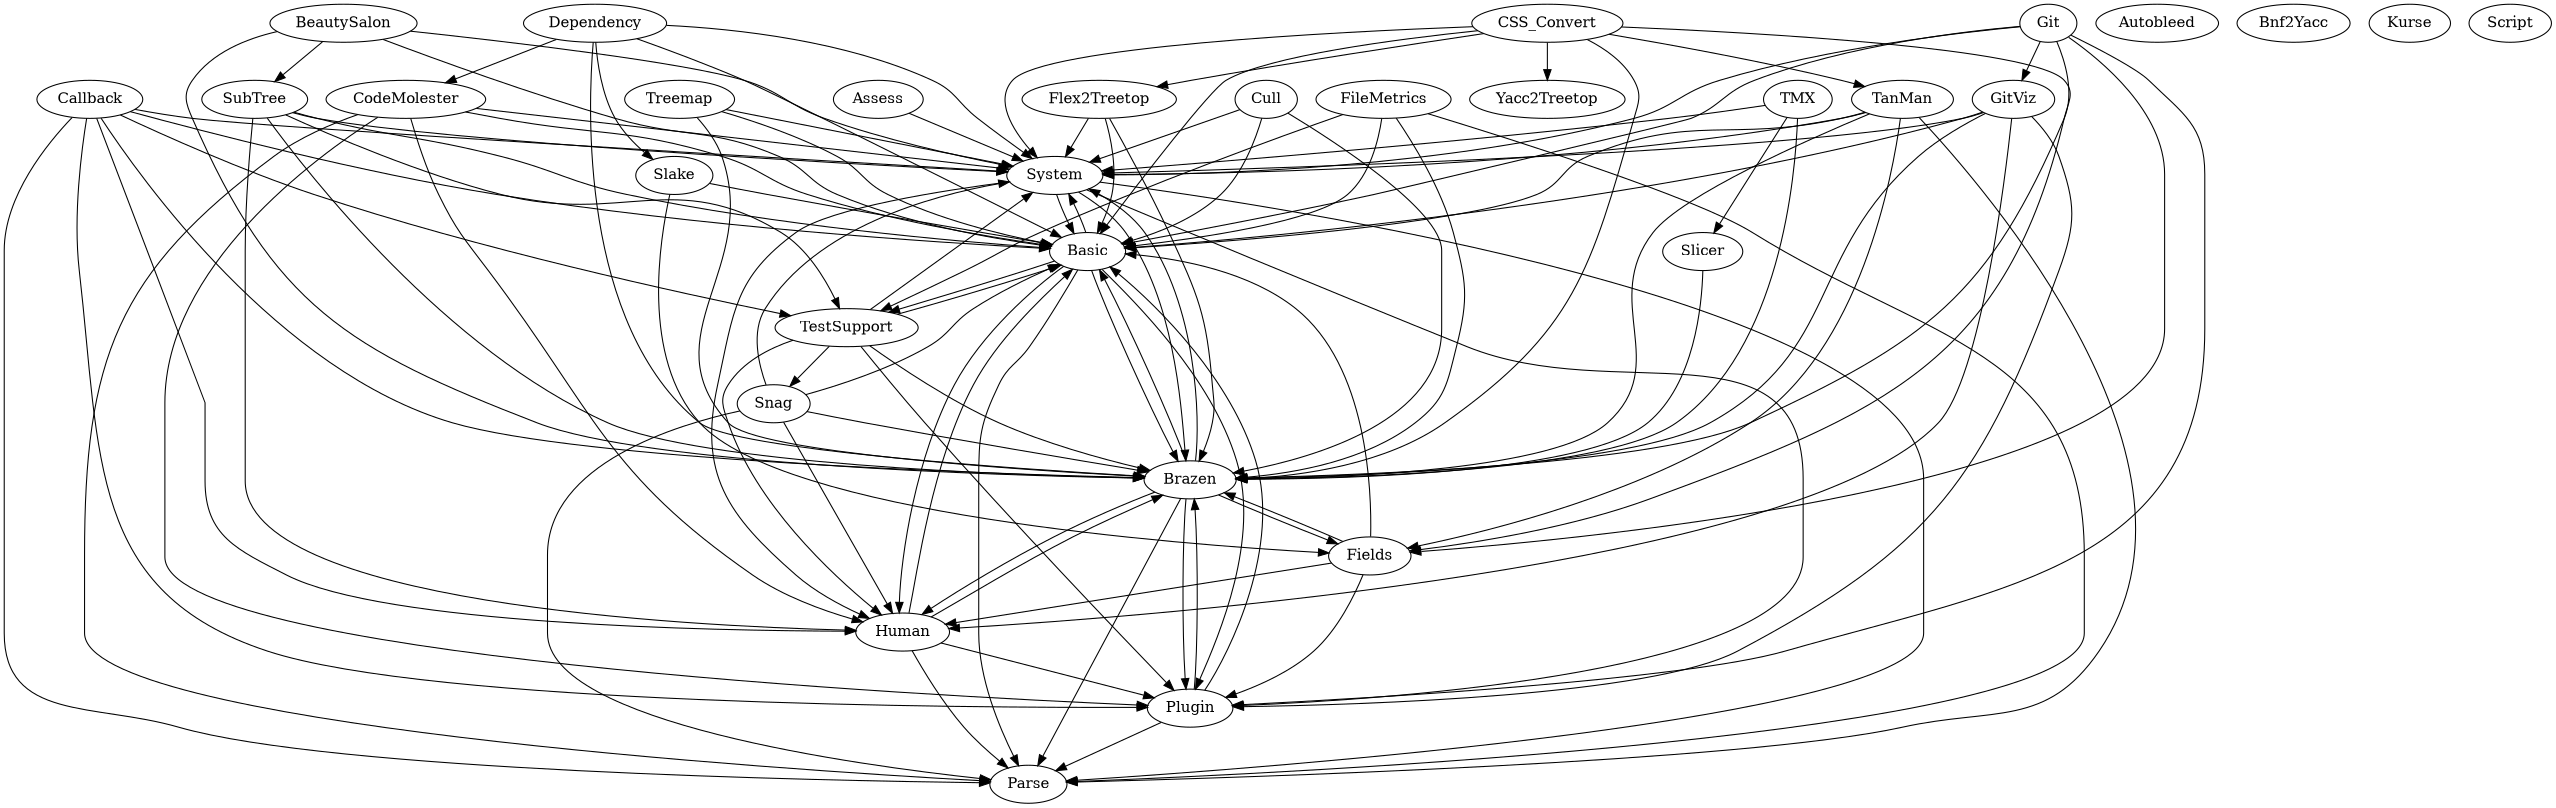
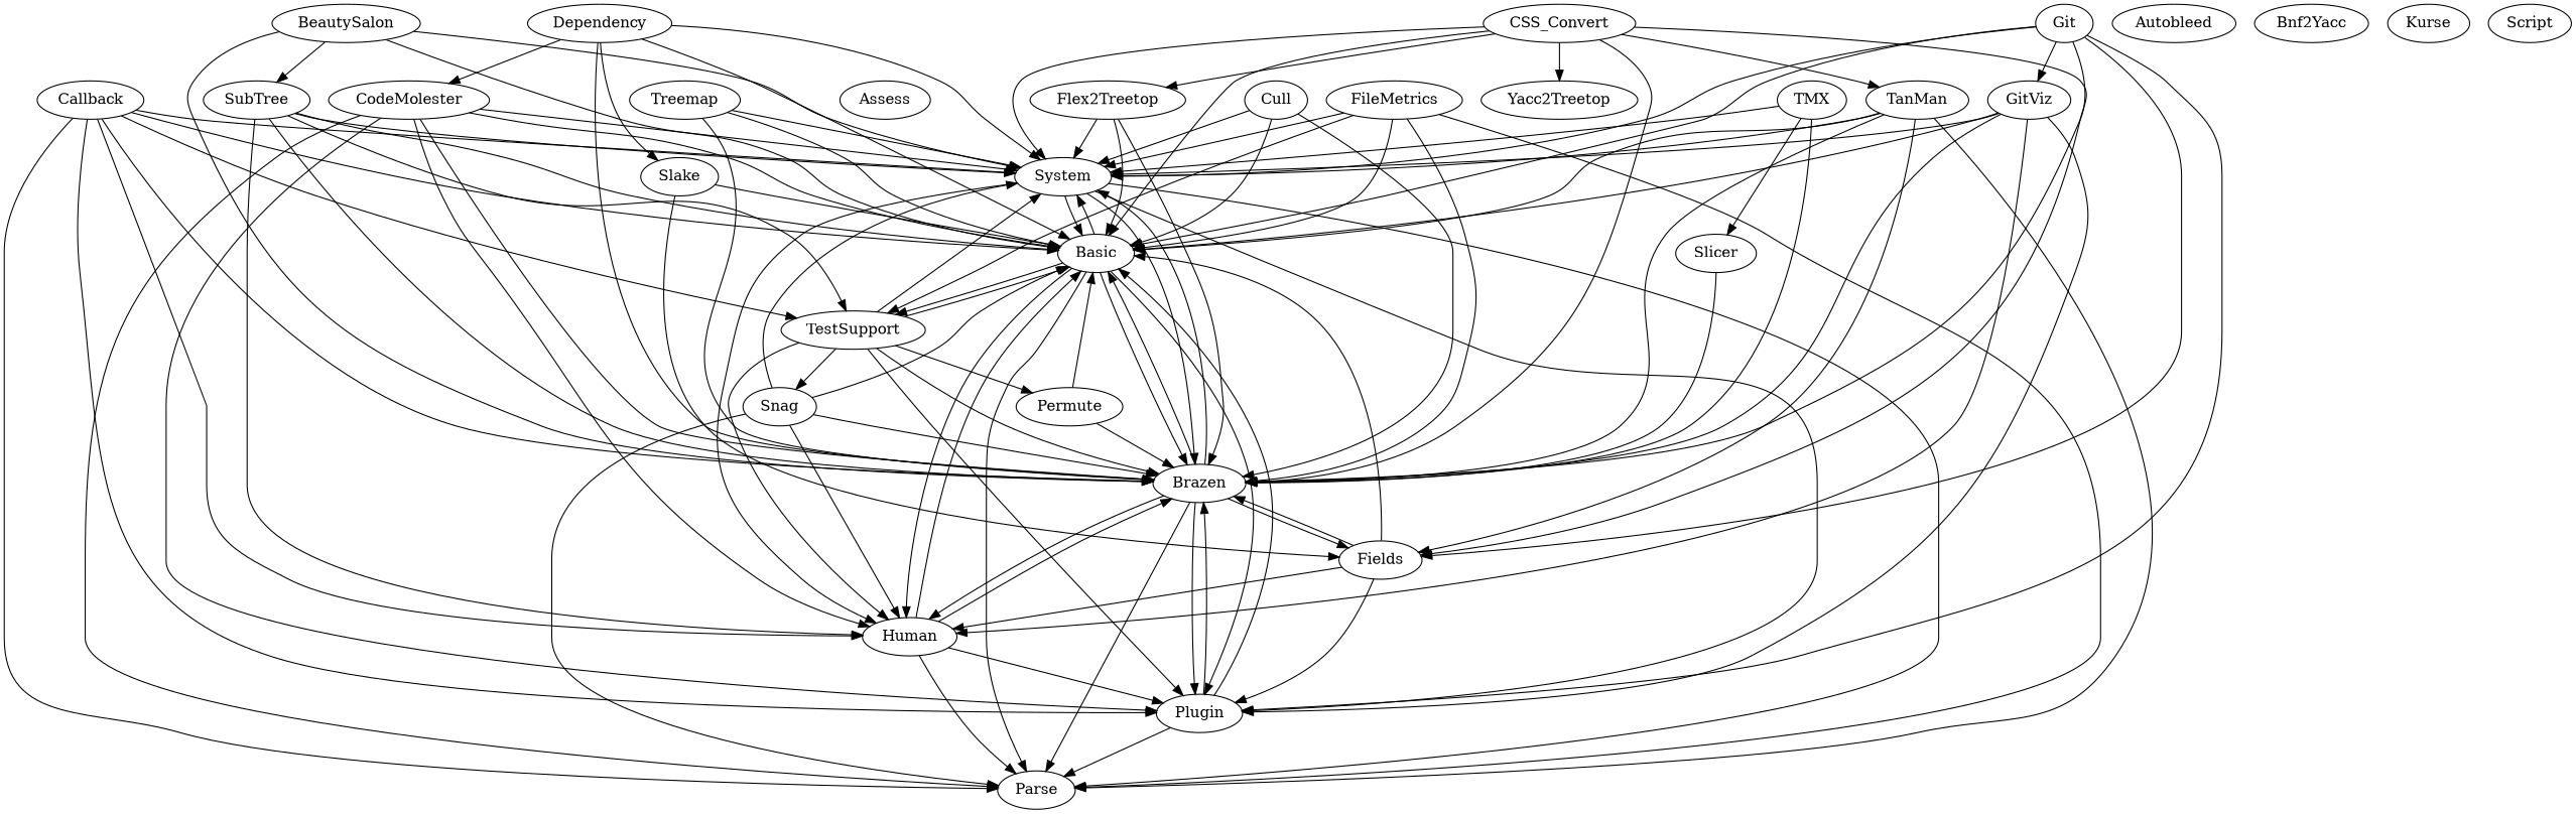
  digraph {
    n1 [label=Assess]
    n2 [label=Autobleed]
    n3 [label=Basic]
    n4 [label=Brazen]
    n5 [label=Human]
    n6 [label=Parse]
    n7 [label=Plugin]
    n8 [label=System]
    n9 [label=TestSupport]
    n10 [label=Fields]
+   n11 [label=Permute]
    n12 [label=Snag]
    n13 [label=BeautySalon]
    n14 [label=SubTree]
    n15 [label=Bnf2Yacc]
    n16 [label=Callback]
    n17 [label=CodeMolester]
    n18 [label=CSS_Convert]
    n19 [label=Flex2Treetop]
    n20 [label=TanMan]
    n21 [label=Yacc2Treetop]
    n22 [label=Cull]
    n23 [label=Dependency]
    n24 [label=Slake]
    n25 [label=FileMetrics]
    n26 [label=Git]
    n27 [label=GitViz]
    n28 [label=Kurse]
    n29 [label=Script]
    n30 [label=Slicer]
    n31 [label=TMX]
    n32 [label=Treemap]
    n3 -> n4
    n3 -> n5
    n3 -> n6
    n3 -> n7
    n3 -> n8
    n3 -> n9
    n4 -> n3
    n4 -> n5
    n4 -> n6
    n4 -> n7
    n4 -> n8
    n4 -> n10
    n5 -> n3
    n5 -> n4
    n5 -> n6
    n5 -> n7
    n7 -> n3
    n7 -> n4
    n7 -> n6
    n8 -> n3
    n8 -> n4
    n8 -> n5
    n8 -> n6
    n8 -> n7
    n9 -> n3
    n9 -> n4
    n9 -> n5
    n9 -> n7
    n9 -> n8
+   n9 -> n11
    n9 -> n12
    n10 -> n3
    n10 -> n4
    n10 -> n5
    n10 -> n7
+   n11 -> n3
+   n11 -> n4
    n12 -> n3
    n12 -> n4
    n12 -> n5
    n12 -> n6
    n12 -> n8
    n13 -> n3
    n13 -> n4
    n13 -> n8
    n13 -> n14
    n14 -> n3
    n14 -> n4
    n14 -> n5
    n14 -> n8
    n14 -> n9
    n16 -> n3
    n16 -> n4
    n16 -> n5
    n16 -> n6
    n16 -> n7
    n16 -> n8
    n16 -> n9
    n17 -> n3
+   n17 -> n4
    n17 -> n5
    n17 -> n6
    n17 -> n7
    n17 -> n8
    n18 -> n3
    n18 -> n4
    n18 -> n8
    n18 -> n10
    n18 -> n19
    n18 -> n20
    n18 -> n21
    n19 -> n3
    n19 -> n4
    n19 -> n8
    n20 -> n3
    n20 -> n4
    n20 -> n6
    n20 -> n8
    n20 -> n10
    n22 -> n3
    n22 -> n4
    n22 -> n8
    n23 -> n3
    n23 -> n4
    n23 -> n8
    n23 -> n17
    n23 -> n24
    n24 -> n3
    n24 -> n10
    n25 -> n3
    n25 -> n4
    n25 -> n6
-   n1 -> n8
+   n25 -> n8
    n25 -> n9
    n26 -> n3
    n26 -> n4
    n26 -> n7
    n26 -> n8
    n26 -> n10
    n26 -> n27
    n27 -> n3
    n27 -> n4
    n27 -> n5
    n27 -> n7
    n27 -> n8
    n30 -> n4
    n31 -> n4
    n31 -> n8
    n31 -> n30
    n32 -> n3
    n32 -> n4
    n32 -> n8
  }
